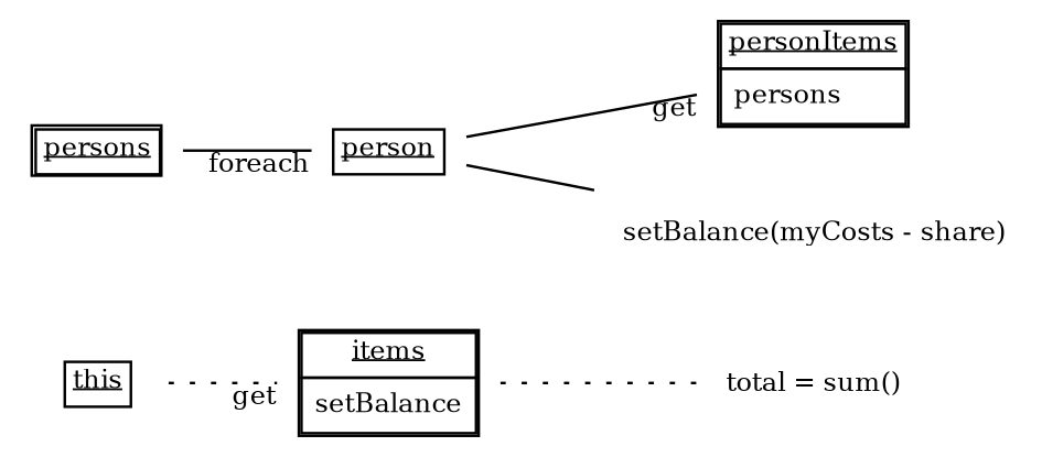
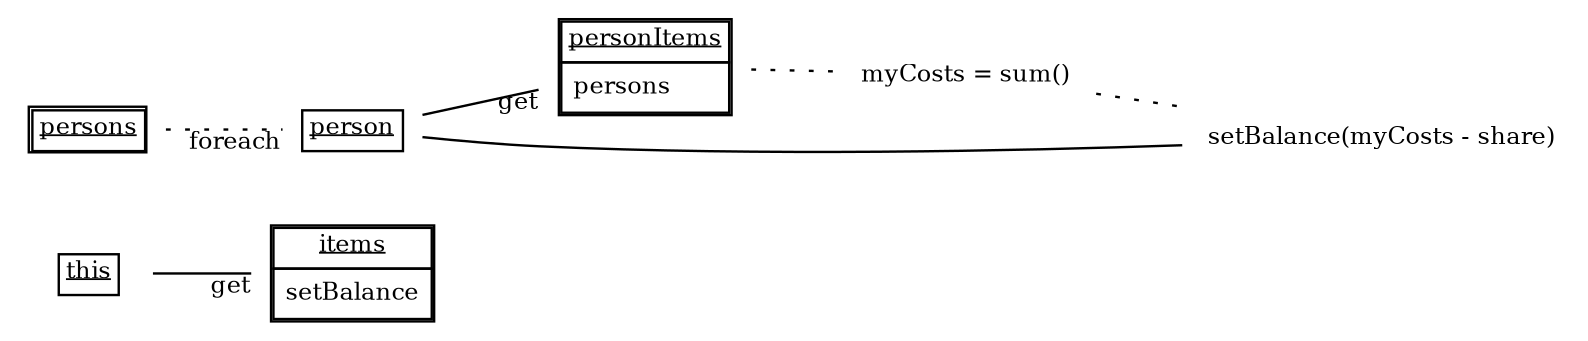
  graph {
    rankdir=LR
    node [fontsize=10 shape=none]
    edge [fontsize=10]
    n1 [label=<<table border='0' cellborder='1' cellspacing='0'> <tr> <td><u>this</u></td> </tr>  </table>>]
    n2 [label=<<table border='1' cellborder='1' cellspacing='0'> <tr> <td><u>items</u></td> </tr> <tr><td><table border='0' cellborder='0' cellspacing='0'> <tr><td align='left'>setBalance</td></tr> </table></td></tr> </table>>]
-   n3 [label=<<table border='0' cellborder='0' cellspacing='0'><tr><td>total = sum()</td></tr></table>>]
    n4 [label=<<table border='1' cellborder='1' cellspacing='0'> <tr> <td><u>persons</u></td> </tr>  </table>>]
    n5 [label=<<table border='0' cellborder='1' cellspacing='0'> <tr> <td><u>person</u></td> </tr>  </table>>]
    n6 [label=<<table border='1' cellborder='1' cellspacing='0'> <tr> <td><u>personItems</u></td> </tr> <tr><td><table border='0' cellborder='0' cellspacing='0'> <tr><td align='left'>persons</td></tr> </table></td></tr> </table>>]
    n7 [label=<<table border='0' cellborder='0' cellspacing='0'><tr><td>setBalance(myCosts - share)</td></tr></table>>]
-   n1 -- n2 [headlabel=get style=dotted]
-   n2 -- n3 [style=dotted]
-   n4 -- n5 [headlabel=foreach]
+   n8 [label=<<table border='0' cellborder='0' cellspacing='0'><tr><td>myCosts = sum()</td></tr></table>>]
+   n1 -- n2 [headlabel=get]
+   n4 -- n5 [headlabel=foreach style=dotted]
    n5 -- n6 [headlabel=get]
    n5 -- n7 [style=solid]
+   n6 -- n8 [style=dotted]
+   n8 -- n7 [style=dotted]
  }
